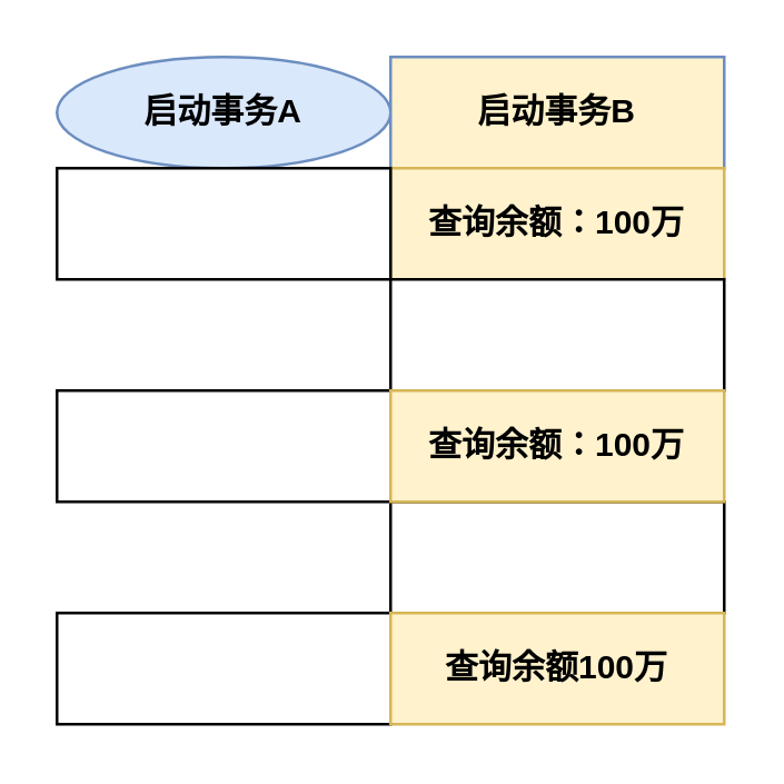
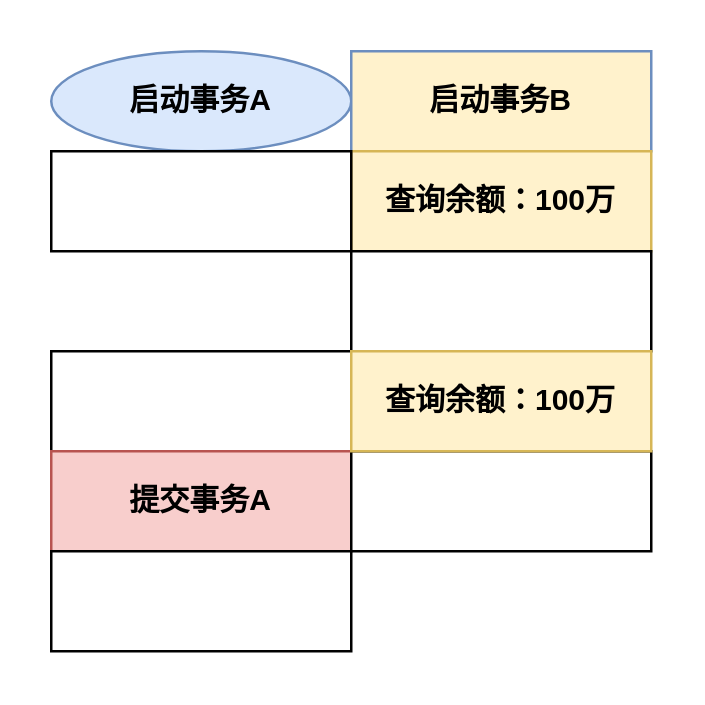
  <mxCell id="0" />
  <mxCell id="1" parent="0" />
  <mxCell id="2" value="启动事务A" style="ellipse;whiteSpace=wrap;html=1;fontStyle=1;fillColor=#dae8fc;strokeColor=#6c8ebf;" vertex="1" parent="1"><mxGeometry x="20" y="20" width="120" height="40" as="geometry" /></mxCell>
  <mxCell id="3" value="启动事务B" style="rounded=0;whiteSpace=wrap;html=1;fontStyle=1;fillColor=#fff2cc;strokeColor=#6c8ebf;" vertex="1" parent="1"><mxGeometry x="140" y="20" width="120" height="40" as="geometry" /></mxCell>
  <mxCell id="4" value="查询余额：100万" style="rounded=0;whiteSpace=wrap;html=1;fontStyle=1;fillColor=#fff2cc;strokeColor=#d6b656;" vertex="1" parent="1"><mxGeometry x="140" y="60" width="120" height="40" as="geometry" /></mxCell>
  <mxCell id="5" value="" style="rounded=0;whiteSpace=wrap;html=1;" vertex="1" parent="1"><mxGeometry x="20" y="60" width="120" height="40" as="geometry" /></mxCell>
  <mxCell id="6" value="" style="rounded=0;whiteSpace=wrap;html=1;" vertex="1" parent="1"><mxGeometry x="140" y="100" width="120" height="40" as="geometry" /></mxCell>
  <mxCell id="7" value="" style="rounded=0;whiteSpace=wrap;html=1;" vertex="1" parent="1"><mxGeometry x="20" y="140" width="120" height="40" as="geometry" /></mxCell>
+ <mxCell id="8" value="提交事务A" style="rounded=0;whiteSpace=wrap;html=1;fontStyle=1;fillColor=#f8cecc;strokeColor=#b85450;" vertex="1" parent="1"><mxGeometry x="20" y="180" width="120" height="40" as="geometry" /></mxCell>
  <mxCell id="9" value="" style="rounded=0;whiteSpace=wrap;html=1;" vertex="1" parent="1"><mxGeometry x="140" y="180" width="120" height="40" as="geometry" /></mxCell>
  <mxCell id="10" value="" style="rounded=0;whiteSpace=wrap;html=1;" vertex="1" parent="1"><mxGeometry x="20" y="220" width="120" height="40" as="geometry" /></mxCell>
- <mxCell id="11" value="查询余额100万" style="rounded=0;whiteSpace=wrap;html=1;fontStyle=1;fillColor=#fff2cc;strokeColor=#d6b656;" vertex="1" parent="1"><mxGeometry x="140" y="220" width="120" height="40" as="geometry" /></mxCell>
  <mxCell id="12" value="&lt;b&gt;查询余额：100万&lt;/b&gt;" style="rounded=0;whiteSpace=wrap;html=1;fillColor=#fff2cc;strokeColor=#d6b656;" vertex="1" parent="1"><mxGeometry x="140" y="140" width="120" height="40" as="geometry" /></mxCell>
